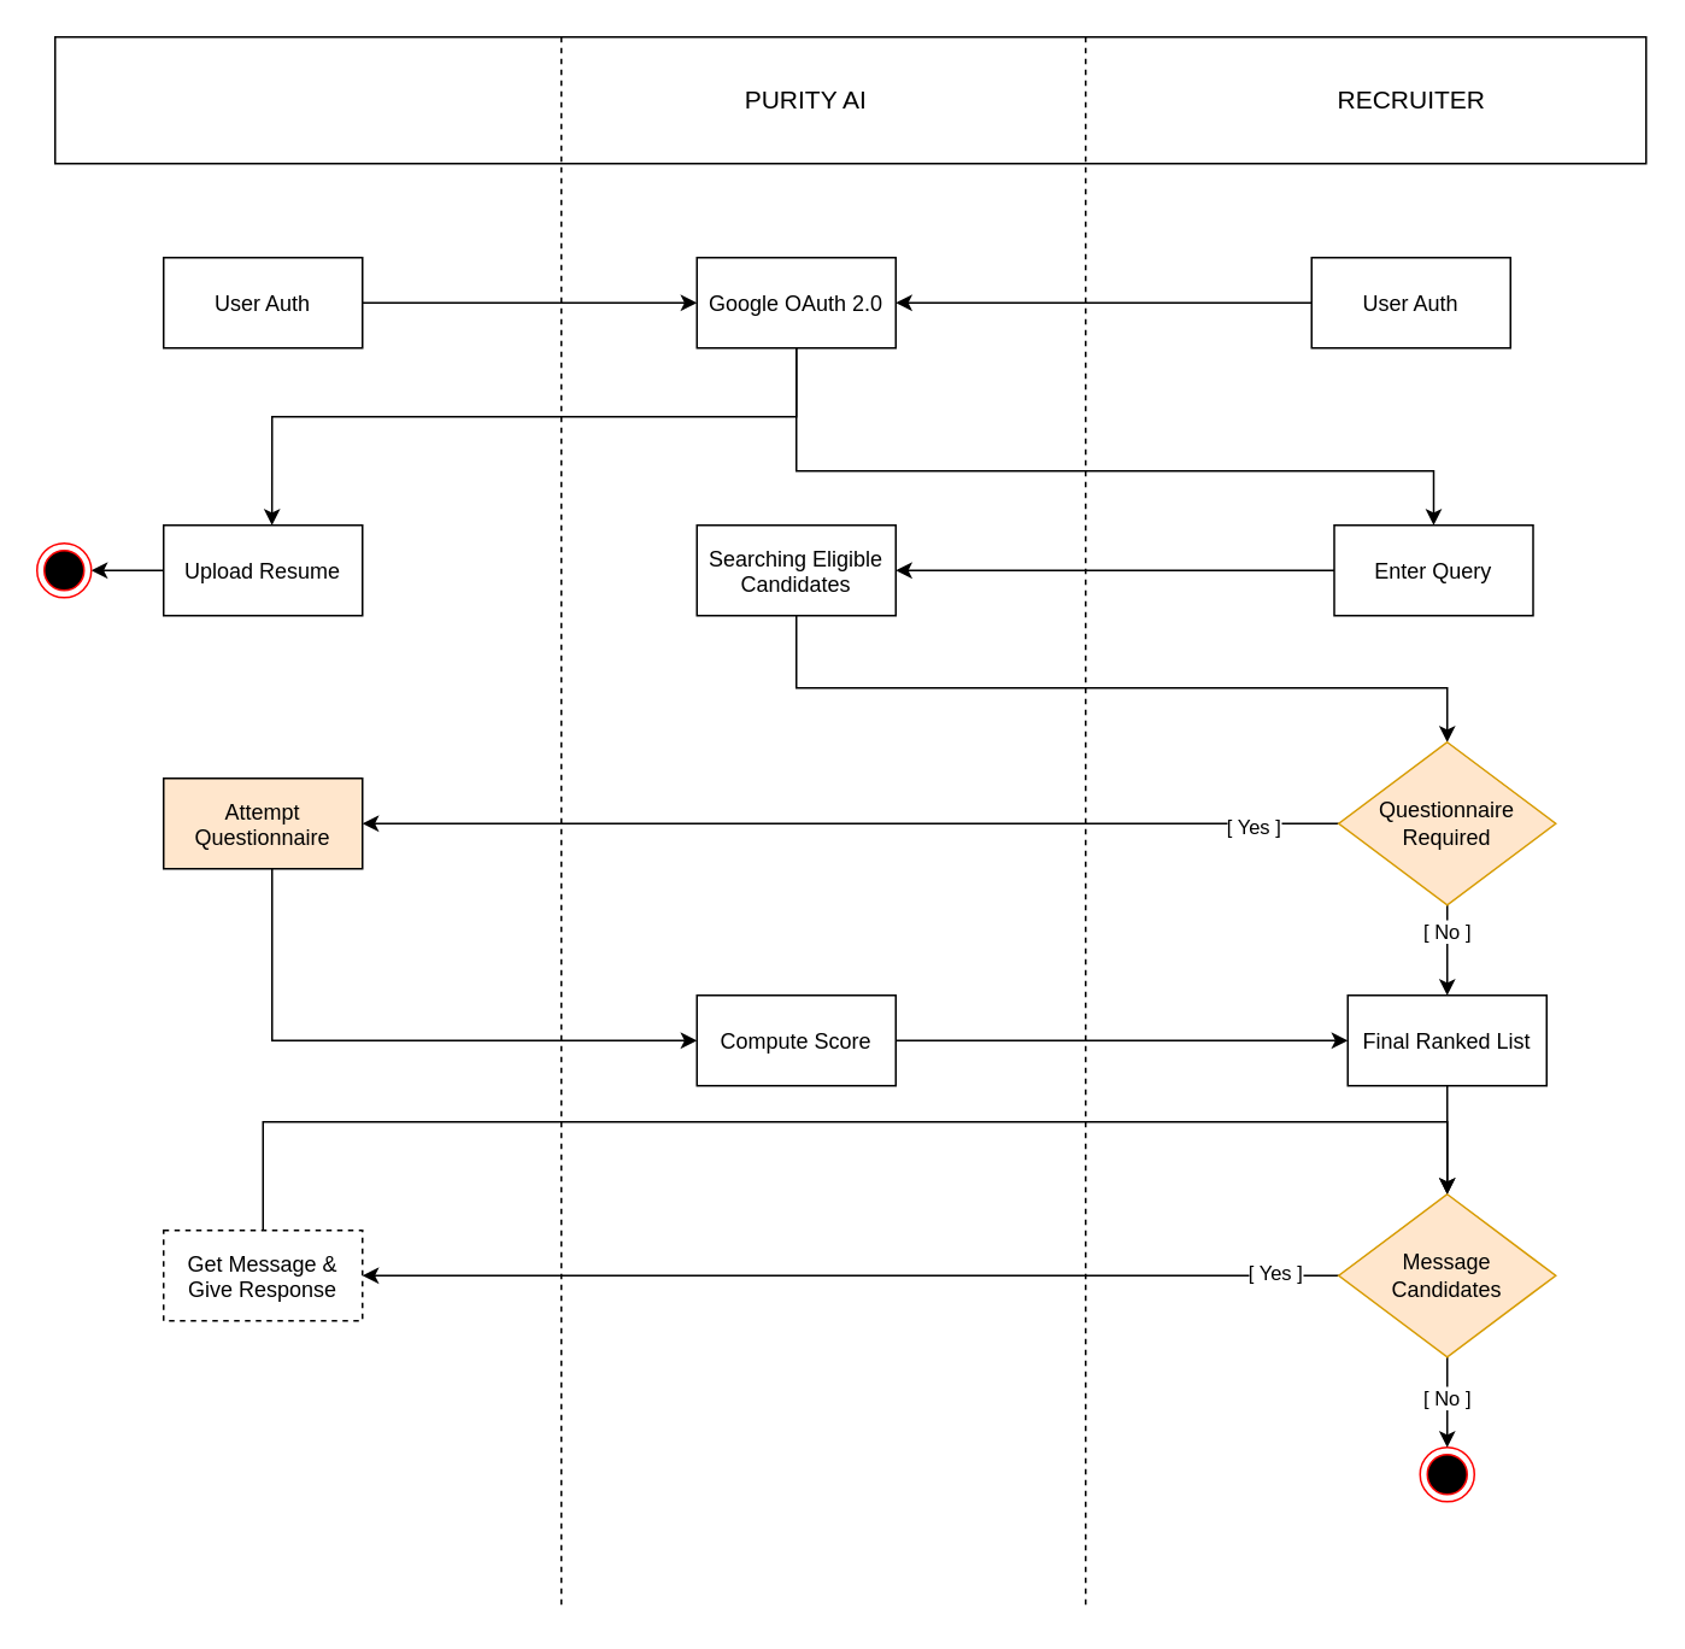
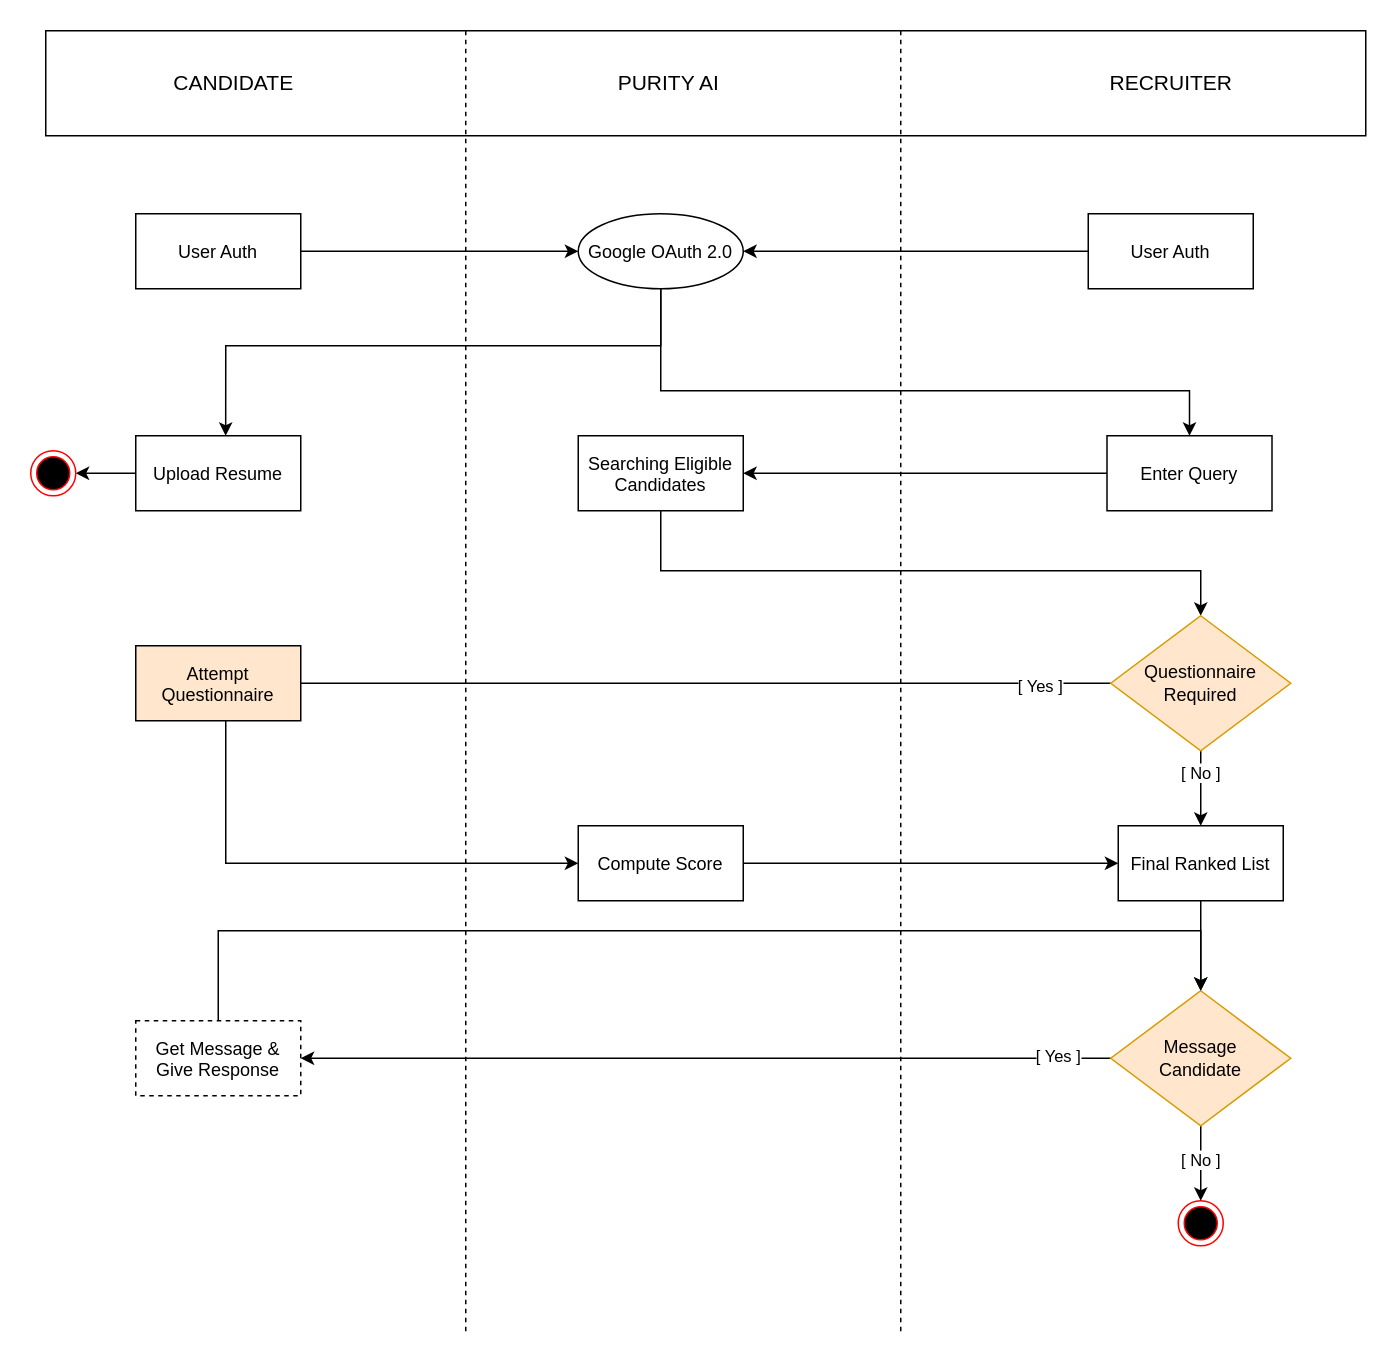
  <mxCell id="0" />
  <mxCell id="1" parent="0" />
  <mxCell id="2" value="" style="rounded=0;whiteSpace=wrap;html=1;" vertex="1" parent="1"><mxGeometry x="30" y="20" width="880" height="70" as="geometry" /></mxCell>
  <mxCell id="3" style="edgeStyle=orthogonalEdgeStyle;rounded=0;orthogonalLoop=1;jettySize=auto;html=1;entryX=0.5;entryY=0;entryDx=0;entryDy=0;" edge="1" parent="1" source="4" target="14"><mxGeometry relative="1" as="geometry"><mxPoint x="792.5" y="290" as="targetPoint" /><Array as="points"><mxPoint x="440" y="260" /><mxPoint x="793" y="260" /></Array></mxGeometry></mxCell>
- <mxCell id="4" value="Google OAuth 2.0" style="" parent="1" vertex="1"><mxGeometry x="385" y="142" width="110" height="50" as="geometry" /></mxCell>
+ <mxCell id="4" value="Google OAuth 2.0" style="ellipse;" parent="1" vertex="1"><mxGeometry x="385" y="142" width="110" height="50" as="geometry" /></mxCell>
  <mxCell id="5" value="" style="ellipse;shape=endState;fillColor=#000000;strokeColor=#ff0000" parent="1" vertex="1"><mxGeometry x="785" y="800" width="30" height="30" as="geometry" /></mxCell>
  <mxCell id="6" style="edgeStyle=orthogonalEdgeStyle;rounded=0;orthogonalLoop=1;jettySize=auto;html=1;" edge="1" parent="1" source="7" target="4"><mxGeometry relative="1" as="geometry" /></mxCell>
  <mxCell id="7" value="User Auth" style="" vertex="1" parent="1"><mxGeometry x="90" y="142" width="110" height="50" as="geometry" /></mxCell>
  <mxCell id="8" style="edgeStyle=orthogonalEdgeStyle;rounded=0;orthogonalLoop=1;jettySize=auto;html=1;exitX=0;exitY=0.5;exitDx=0;exitDy=0;entryX=1;entryY=0.5;entryDx=0;entryDy=0;" edge="1" parent="1" source="9" target="41"><mxGeometry relative="1" as="geometry" /></mxCell>
  <mxCell id="9" value="Upload Resume" style="" vertex="1" parent="1"><mxGeometry x="90" y="290" width="110" height="50" as="geometry" /></mxCell>
  <mxCell id="10" style="edgeStyle=orthogonalEdgeStyle;rounded=0;orthogonalLoop=1;jettySize=auto;html=1;entryX=0.545;entryY=0;entryDx=0;entryDy=0;entryPerimeter=0;" edge="1" parent="1" source="4" target="9"><mxGeometry relative="1" as="geometry"><Array as="points"><mxPoint x="440" y="230" /><mxPoint x="150" y="230" /></Array></mxGeometry></mxCell>
  <mxCell id="11" style="edgeStyle=orthogonalEdgeStyle;rounded=0;orthogonalLoop=1;jettySize=auto;html=1;" edge="1" parent="1" source="12" target="4"><mxGeometry relative="1" as="geometry" /></mxCell>
  <mxCell id="12" value="User Auth" style="" vertex="1" parent="1"><mxGeometry x="725" y="142" width="110" height="50" as="geometry" /></mxCell>
  <mxCell id="13" value="" style="edgeStyle=orthogonalEdgeStyle;rounded=0;orthogonalLoop=1;jettySize=auto;html=1;" edge="1" parent="1" source="14" target="16"><mxGeometry relative="1" as="geometry" /></mxCell>
  <mxCell id="14" value="Enter Query" style="" vertex="1" parent="1"><mxGeometry x="737.5" y="290" width="110" height="50" as="geometry" /></mxCell>
  <mxCell id="15" style="edgeStyle=orthogonalEdgeStyle;rounded=0;orthogonalLoop=1;jettySize=auto;html=1;entryX=0.5;entryY=0;entryDx=0;entryDy=0;" edge="1" parent="1" source="16" target="24"><mxGeometry relative="1" as="geometry"><Array as="points"><mxPoint x="440" y="380" /><mxPoint x="800" y="380" /></Array></mxGeometry></mxCell>
  <mxCell id="16" value="Searching Eligible&#10;Candidates" style="" vertex="1" parent="1"><mxGeometry x="385" y="290" width="110" height="50" as="geometry" /></mxCell>
  <mxCell id="17" style="edgeStyle=orthogonalEdgeStyle;rounded=0;orthogonalLoop=1;jettySize=auto;html=1;exitX=0.5;exitY=1;exitDx=0;exitDy=0;" edge="1" parent="1" source="14" target="14"><mxGeometry relative="1" as="geometry" /></mxCell>
  <mxCell id="18" style="edgeStyle=orthogonalEdgeStyle;rounded=0;orthogonalLoop=1;jettySize=auto;html=1;entryX=0;entryY=0.5;entryDx=0;entryDy=0;" edge="1" parent="1" source="19" target="26"><mxGeometry relative="1" as="geometry"><Array as="points"><mxPoint x="150" y="575" /></Array></mxGeometry></mxCell>
  <mxCell id="19" value="Attempt &#10;Questionnaire" style="fillColor=#ffe6cc;" vertex="1" parent="1"><mxGeometry x="90" y="430" width="110" height="50" as="geometry" /></mxCell>
- <mxCell id="20" style="edgeStyle=orthogonalEdgeStyle;rounded=0;orthogonalLoop=1;jettySize=auto;html=1;entryX=1;entryY=0.5;entryDx=0;entryDy=0;" edge="1" parent="1" source="24" target="19"><mxGeometry relative="1" as="geometry" /></mxCell>
+ <mxCell id="20" style="edgeStyle=orthogonalEdgeStyle;rounded=0;orthogonalLoop=1;jettySize=auto;html=1;entryX=1;entryY=0.5;entryDx=0;entryDy=0;endArrow=none;" edge="1" parent="1" source="24" target="19"><mxGeometry relative="1" as="geometry" /></mxCell>
  <mxCell id="21" value="[ Yes ]" style="edgeLabel;html=1;align=center;verticalAlign=middle;resizable=0;points=[];" vertex="1" connectable="0" parent="20"><mxGeometry x="-0.824" y="1" relative="1" as="geometry"><mxPoint as="offset" /></mxGeometry></mxCell>
  <mxCell id="22" style="edgeStyle=orthogonalEdgeStyle;rounded=0;orthogonalLoop=1;jettySize=auto;html=1;entryX=0.5;entryY=0;entryDx=0;entryDy=0;" edge="1" parent="1" source="24" target="28"><mxGeometry relative="1" as="geometry" /></mxCell>
  <mxCell id="23" value="[ No ]" style="edgeLabel;html=1;align=center;verticalAlign=middle;resizable=0;points=[];" vertex="1" connectable="0" parent="22"><mxGeometry x="-0.439" y="-1" relative="1" as="geometry"><mxPoint as="offset" /></mxGeometry></mxCell>
  <mxCell id="24" value="Questionnaire Required" style="rhombus;whiteSpace=wrap;html=1;fillColor=#ffe6cc;strokeColor=#d79b00;" vertex="1" parent="1"><mxGeometry x="740" y="410" width="120" height="90" as="geometry" /></mxCell>
  <mxCell id="25" style="edgeStyle=orthogonalEdgeStyle;rounded=0;orthogonalLoop=1;jettySize=auto;html=1;entryX=0;entryY=0.5;entryDx=0;entryDy=0;" edge="1" parent="1" source="26" target="28"><mxGeometry relative="1" as="geometry" /></mxCell>
  <mxCell id="26" value="Compute Score" style="" vertex="1" parent="1"><mxGeometry x="385" y="550" width="110" height="50" as="geometry" /></mxCell>
  <mxCell id="27" style="edgeStyle=orthogonalEdgeStyle;rounded=0;orthogonalLoop=1;jettySize=auto;html=1;" edge="1" parent="1" source="28" target="33"><mxGeometry relative="1" as="geometry" /></mxCell>
  <mxCell id="28" value="Final Ranked List" style="" vertex="1" parent="1"><mxGeometry x="745" y="550" width="110" height="50" as="geometry" /></mxCell>
  <mxCell id="29" style="edgeStyle=orthogonalEdgeStyle;rounded=0;orthogonalLoop=1;jettySize=auto;html=1;" edge="1" parent="1" source="33" target="35"><mxGeometry relative="1" as="geometry" /></mxCell>
  <mxCell id="30" value="[ Yes ]" style="edgeLabel;html=1;align=center;verticalAlign=middle;resizable=0;points=[];" vertex="1" connectable="0" parent="29"><mxGeometry x="-0.867" y="-2" relative="1" as="geometry"><mxPoint as="offset" /></mxGeometry></mxCell>
  <mxCell id="31" style="edgeStyle=orthogonalEdgeStyle;rounded=0;orthogonalLoop=1;jettySize=auto;html=1;exitX=0.5;exitY=1;exitDx=0;exitDy=0;entryX=0.5;entryY=0;entryDx=0;entryDy=0;" edge="1" parent="1" source="33" target="5"><mxGeometry relative="1" as="geometry" /></mxCell>
  <mxCell id="32" value="[ No ]" style="edgeLabel;html=1;align=center;verticalAlign=middle;resizable=0;points=[];" vertex="1" connectable="0" parent="31"><mxGeometry x="-0.133" y="-1" relative="1" as="geometry"><mxPoint as="offset" /></mxGeometry></mxCell>
- <mxCell id="33" value="Message &lt;br&gt;Candidates" style="rhombus;whiteSpace=wrap;html=1;fillColor=#ffe6cc;strokeColor=#d79b00;" vertex="1" parent="1"><mxGeometry x="740" y="660" width="120" height="90" as="geometry" /></mxCell>
+ <mxCell id="33" value="Message &lt;br&gt;Candidate" style="rhombus;whiteSpace=wrap;html=1;fillColor=#ffe6cc;strokeColor=#d79b00;" vertex="1" parent="1"><mxGeometry x="740" y="660" width="120" height="90" as="geometry" /></mxCell>
  <mxCell id="34" style="edgeStyle=orthogonalEdgeStyle;rounded=0;orthogonalLoop=1;jettySize=auto;html=1;entryX=0.5;entryY=0;entryDx=0;entryDy=0;exitX=0.5;exitY=0;exitDx=0;exitDy=0;" edge="1" parent="1" source="35" target="33"><mxGeometry relative="1" as="geometry"><Array as="points"><mxPoint x="145" y="620" /><mxPoint x="800" y="620" /></Array></mxGeometry></mxCell>
  <mxCell id="35" value="Get Message &amp; &#10;Give Response" style="dashed=1;" vertex="1" parent="1"><mxGeometry x="90" y="680" width="110" height="50" as="geometry" /></mxCell>
  <mxCell id="36" value="" style="endArrow=none;dashed=1;html=1;rounded=0;" edge="1" parent="1"><mxGeometry width="50" height="50" relative="1" as="geometry"><mxPoint x="310" y="20" as="sourcePoint" /><mxPoint x="310" y="890" as="targetPoint" /></mxGeometry></mxCell>
  <mxCell id="37" value="" style="endArrow=none;dashed=1;html=1;rounded=0;" edge="1" parent="1"><mxGeometry width="50" height="50" relative="1" as="geometry"><mxPoint x="600" y="20" as="sourcePoint" /><mxPoint x="600" y="890" as="targetPoint" /></mxGeometry></mxCell>
+ <mxCell id="38" value="&lt;font style=&quot;font-size: 14px;&quot;&gt;CANDIDATE&lt;/font&gt;" style="text;html=1;align=center;verticalAlign=middle;resizable=0;points=[];autosize=1;strokeColor=none;fillColor=none;" vertex="1" parent="1"><mxGeometry x="105" y="40" width="100" height="30" as="geometry" /></mxCell>
  <mxCell id="39" value="&lt;span style=&quot;font-size: 14px;&quot;&gt;PURITY AI&lt;/span&gt;" style="text;html=1;align=center;verticalAlign=middle;resizable=0;points=[];autosize=1;strokeColor=none;fillColor=none;" vertex="1" parent="1"><mxGeometry x="400" y="40" width="90" height="30" as="geometry" /></mxCell>
  <mxCell id="40" value="&lt;font style=&quot;font-size: 14px;&quot;&gt;RECRUITER&lt;/font&gt;" style="text;html=1;align=center;verticalAlign=middle;resizable=0;points=[];autosize=1;strokeColor=none;fillColor=none;" vertex="1" parent="1"><mxGeometry x="725" y="40" width="110" height="30" as="geometry" /></mxCell>
  <mxCell id="41" value="" style="ellipse;shape=endState;fillColor=#000000;strokeColor=#ff0000" vertex="1" parent="1"><mxGeometry x="20" y="300" width="30" height="30" as="geometry" /></mxCell>
